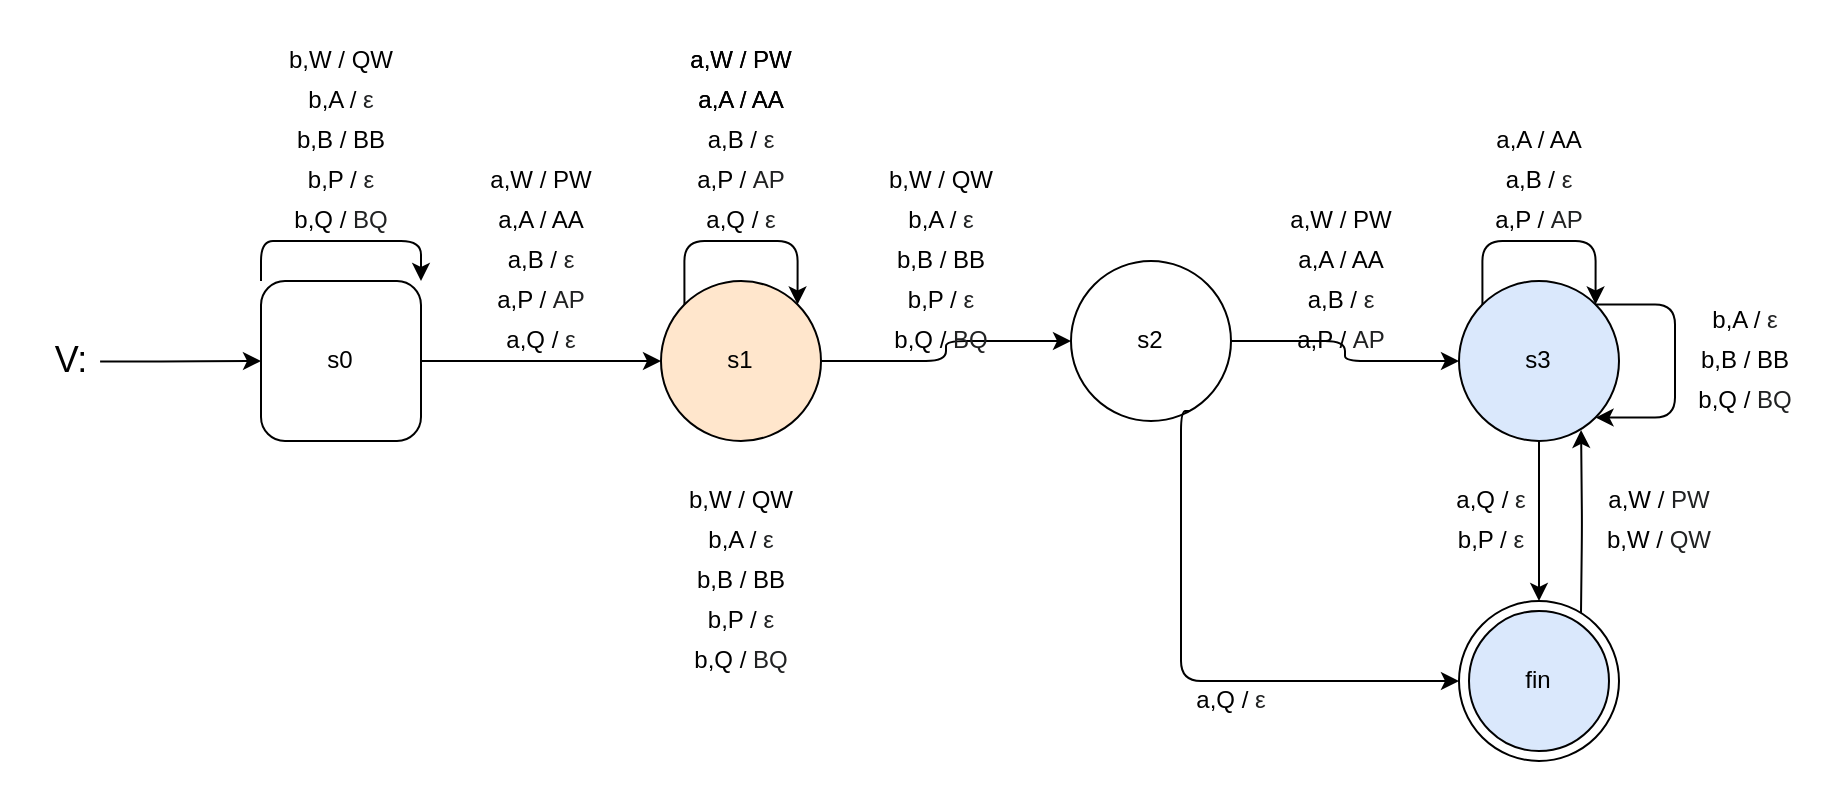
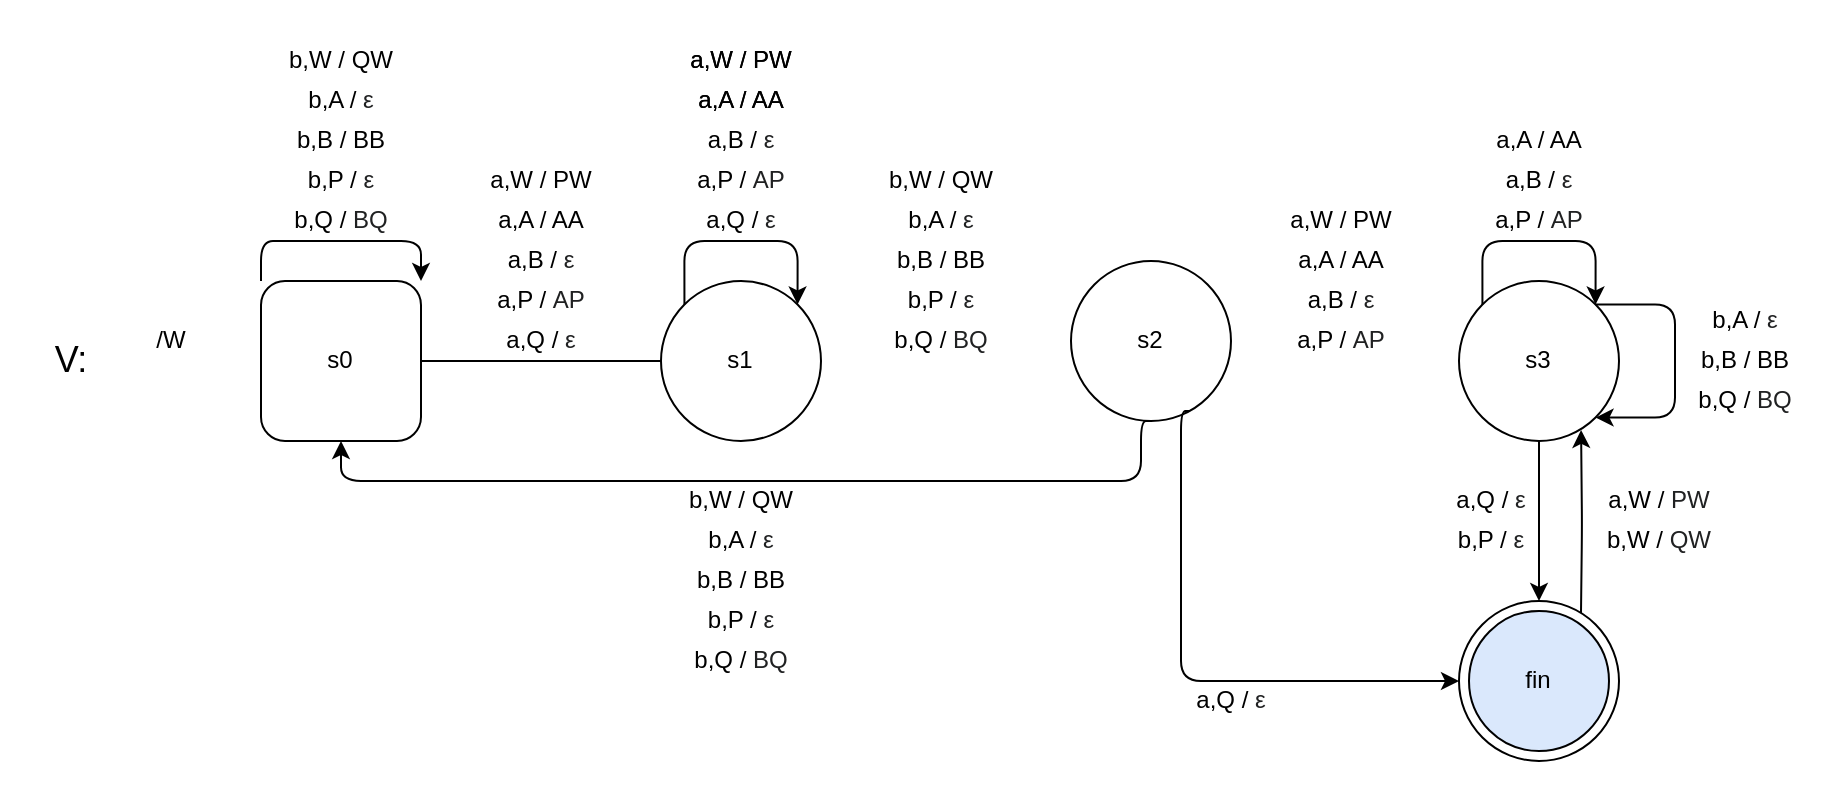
  <mxCell id="0" />
  <mxCell id="1" parent="0" />
  <mxCell id="2" value="&lt;font style=&quot;font-size: 18px&quot;&gt;V:&lt;/font&gt;" style="text;html=1;align=center;verticalAlign=middle;resizable=0;points=[];autosize=1;" parent="1" vertex="1"><mxGeometry x="20" y="170" width="30" height="20" as="geometry" /></mxCell>
  <mxCell id="3" value="s0" style="whiteSpace=wrap;html=1;aspect=fixed;rounded=1;" parent="1" vertex="1"><mxGeometry x="130" y="140" width="80" height="80" as="geometry" /></mxCell>
  <mxCell id="4" value="" style="ellipse;whiteSpace=wrap;html=1;aspect=fixed;" parent="1" vertex="1"><mxGeometry x="729" y="300" width="80" height="80" as="geometry" /></mxCell>
- <mxCell id="5" value="" style="endArrow=classic;html=1;entryX=0;entryY=0.5;entryDx=0;entryDy=0;exitX=0.985;exitY=0.511;exitDx=0;exitDy=0;exitPerimeter=0;edgeStyle=orthogonalEdgeStyle;" parent="1" source="2" target="3" edge="1"><mxGeometry width="50" height="50" relative="1" as="geometry"><mxPoint x="60" y="180" as="sourcePoint" /><mxPoint x="110" y="200" as="targetPoint" /></mxGeometry></mxCell>
+ <mxCell id="6" value="/W" style="text;html=1;align=center;verticalAlign=middle;resizable=0;points=[];autosize=1;" parent="1" vertex="1"><mxGeometry x="70" y="160" width="30" height="20" as="geometry" /></mxCell>
  <mxCell id="7" value="fin" style="ellipse;whiteSpace=wrap;html=1;aspect=fixed;fillColor=#dae8fc;" parent="1" vertex="1"><mxGeometry x="734" y="305" width="70" height="70" as="geometry" /></mxCell>
- <mxCell id="8" value="s1" style="ellipse;whiteSpace=wrap;html=1;aspect=fixed;fillColor=#ffe6cc;" parent="1" vertex="1"><mxGeometry x="330" y="140" width="80" height="80" as="geometry" /></mxCell>
+ <mxCell id="8" value="s1" style="ellipse;whiteSpace=wrap;html=1;aspect=fixed;" parent="1" vertex="1"><mxGeometry x="330" y="140" width="80" height="80" as="geometry" /></mxCell>
  <mxCell id="9" value="s2" style="ellipse;whiteSpace=wrap;html=1;aspect=fixed;" parent="1" vertex="1"><mxGeometry x="535" y="130" width="80" height="80" as="geometry" /></mxCell>
- <mxCell id="10" value="s3" style="ellipse;whiteSpace=wrap;html=1;aspect=fixed;fillColor=#dae8fc;" parent="1" vertex="1"><mxGeometry x="729" y="140" width="80" height="80" as="geometry" /></mxCell>
- <mxCell id="11" value="" style="endArrow=classic;html=1;edgeStyle=orthogonalEdgeStyle;exitX=1;exitY=0.5;exitDx=0;exitDy=0;entryX=0;entryY=0.5;entryDx=0;entryDy=0;" parent="1" source="3" target="8" edge="1"><mxGeometry width="50" height="50" relative="1" as="geometry"><mxPoint x="240" y="170" as="sourcePoint" /><mxPoint x="290" y="180" as="targetPoint" /></mxGeometry></mxCell>
- <mxCell id="12" value="" style="endArrow=classic;html=1;edgeStyle=orthogonalEdgeStyle;entryX=0;entryY=0.5;entryDx=0;entryDy=0;exitX=1;exitY=0.5;exitDx=0;exitDy=0;" parent="1" source="9" target="10" edge="1"><mxGeometry width="50" height="50" relative="1" as="geometry"><mxPoint x="620" y="170" as="sourcePoint" /><mxPoint x="670" y="120" as="targetPoint" /></mxGeometry></mxCell>
+ <mxCell id="10" value="s3" style="ellipse;whiteSpace=wrap;html=1;aspect=fixed;" parent="1" vertex="1"><mxGeometry x="729" y="140" width="80" height="80" as="geometry" /></mxCell>
+ <mxCell id="11" value="" style="endArrow=none;html=1;edgeStyle=orthogonalEdgeStyle;exitX=1;exitY=0.5;exitDx=0;exitDy=0;entryX=0;entryY=0.5;entryDx=0;entryDy=0;" parent="1" source="3" target="8" edge="1"><mxGeometry width="50" height="50" relative="1" as="geometry"><mxPoint x="240" y="170" as="sourcePoint" /><mxPoint x="290" y="180" as="targetPoint" /></mxGeometry></mxCell>
  <mxCell id="13" value="" style="endArrow=classic;html=1;edgeStyle=orthogonalEdgeStyle;exitX=0.5;exitY=1;exitDx=0;exitDy=0;entryX=0.5;entryY=0;entryDx=0;entryDy=0;" parent="1" source="10" target="4" edge="1"><mxGeometry width="50" height="50" relative="1" as="geometry"><mxPoint x="729" y="290" as="sourcePoint" /><mxPoint x="779" y="240" as="targetPoint" /></mxGeometry></mxCell>
  <mxCell id="14" value="" style="endArrow=classic;html=1;edgeStyle=orthogonalEdgeStyle;exitX=0;exitY=0;exitDx=0;exitDy=0;entryX=1;entryY=0;entryDx=0;entryDy=0;" parent="1" source="8" target="8" edge="1"><mxGeometry width="50" height="50" relative="1" as="geometry"><mxPoint x="300" y="280" as="sourcePoint" /><mxPoint x="398" y="208" as="targetPoint" /><Array as="points"><mxPoint x="342" y="120" /><mxPoint x="398" y="120" /></Array></mxGeometry></mxCell>
- <mxCell id="15" value="" style="endArrow=classic;html=1;edgeStyle=orthogonalEdgeStyle;exitX=1;exitY=0.5;exitDx=0;exitDy=0;entryX=0;entryY=0.5;entryDx=0;entryDy=0;" parent="1" source="8" target="9" edge="1"><mxGeometry width="50" height="50" relative="1" as="geometry"><mxPoint x="414" y="230" as="sourcePoint" /><mxPoint x="464" y="180" as="targetPoint" /></mxGeometry></mxCell>
  <mxCell id="16" value="" style="endArrow=classic;html=1;edgeStyle=orthogonalEdgeStyle;exitX=0;exitY=0;exitDx=0;exitDy=0;entryX=1;entryY=0;entryDx=0;entryDy=0;" parent="1" source="10" target="10" edge="1"><mxGeometry width="50" height="50" relative="1" as="geometry"><mxPoint x="649" y="120" as="sourcePoint" /><mxPoint x="699" y="70" as="targetPoint" /><Array as="points"><mxPoint x="741" y="120" /><mxPoint x="797" y="120" /></Array></mxGeometry></mxCell>
  <mxCell id="17" value="" style="endArrow=classic;html=1;edgeStyle=orthogonalEdgeStyle;exitX=0;exitY=0;exitDx=0;exitDy=0;entryX=1;entryY=0;entryDx=0;entryDy=0;" parent="1" source="3" target="3" edge="1"><mxGeometry width="50" height="50" relative="1" as="geometry"><mxPoint x="190" y="250" as="sourcePoint" /><mxPoint x="198" y="208" as="targetPoint" /><Array as="points"><mxPoint x="142" y="120" /><mxPoint x="198" y="120" /></Array></mxGeometry></mxCell>
  <mxCell id="18" value="a,W / PW" style="text;html=1;align=center;verticalAlign=middle;resizable=0;points=[];autosize=1;" parent="1" vertex="1"><mxGeometry x="235" y="80" width="70" height="20" as="geometry" /></mxCell>
  <mxCell id="19" value="a,B / &lt;span style=&quot;color: rgb(32 , 33 , 34) ; text-align: left&quot;&gt;ε&lt;/span&gt;" style="text;html=1;align=center;verticalAlign=middle;resizable=0;points=[];autosize=1;" parent="1" vertex="1"><mxGeometry x="245" y="120" width="50" height="20" as="geometry" /></mxCell>
  <mxCell id="20" value="b,W / QW" style="text;html=1;align=center;verticalAlign=middle;resizable=0;points=[];autosize=1;" parent="1" vertex="1"><mxGeometry x="135" y="20" width="70" height="20" as="geometry" /></mxCell>
  <mxCell id="21" value="b,B / BB" style="text;html=1;align=center;verticalAlign=middle;resizable=0;points=[];autosize=1;" parent="1" vertex="1"><mxGeometry x="140" y="60" width="60" height="20" as="geometry" /></mxCell>
+ <mxCell id="22" value="" style="endArrow=classic;html=1;edgeStyle=orthogonalEdgeStyle;exitX=0.5;exitY=1;exitDx=0;exitDy=0;entryX=0.5;entryY=1;entryDx=0;entryDy=0;" parent="1" source="9" target="3" edge="1"><mxGeometry width="50" height="50" relative="1" as="geometry"><mxPoint x="458.716" y="228.284" as="sourcePoint" /><mxPoint x="515" y="228" as="targetPoint" /><Array as="points"><mxPoint x="570" y="240" /><mxPoint x="170" y="240" /></Array></mxGeometry></mxCell>
  <mxCell id="23" value="a,A / AA" style="text;html=1;align=center;verticalAlign=middle;resizable=0;points=[];autosize=1;" parent="1" vertex="1"><mxGeometry x="240" y="100" width="60" height="20" as="geometry" /></mxCell>
  <mxCell id="24" value="b,A / &lt;span style=&quot;color: rgb(32 , 33 , 34) ; text-align: left&quot;&gt;ε&lt;/span&gt;" style="text;html=1;align=center;verticalAlign=middle;resizable=0;points=[];autosize=1;" parent="1" vertex="1"><mxGeometry x="145" y="40" width="50" height="20" as="geometry" /></mxCell>
  <mxCell id="25" value="" style="endArrow=classic;html=1;edgeStyle=orthogonalEdgeStyle;exitX=1;exitY=0;exitDx=0;exitDy=0;entryX=1;entryY=1;entryDx=0;entryDy=0;" parent="1" source="10" target="10" edge="1"><mxGeometry width="50" height="50" relative="1" as="geometry"><mxPoint x="810" y="152" as="sourcePoint" /><mxPoint x="810" y="208" as="targetPoint" /><Array as="points"><mxPoint x="837" y="152" /><mxPoint x="837" y="208" /></Array></mxGeometry></mxCell>
  <mxCell id="26" value="b,P /&amp;nbsp;&lt;span style=&quot;color: rgb(32 , 33 , 34) ; text-align: left&quot;&gt;ε&lt;/span&gt;" style="text;html=1;align=center;verticalAlign=middle;resizable=0;points=[];autosize=1;" parent="1" vertex="1"><mxGeometry x="145" y="80" width="50" height="20" as="geometry" /></mxCell>
  <mxCell id="27" value="&lt;div style=&quot;text-align: left&quot;&gt;&lt;span&gt;b,Q / &lt;font color=&quot;#202122&quot;&gt;BQ&lt;/font&gt;&lt;/span&gt;&lt;/div&gt;" style="text;html=1;align=center;verticalAlign=middle;resizable=0;points=[];autosize=1;" parent="1" vertex="1"><mxGeometry x="140" y="100" width="60" height="20" as="geometry" /></mxCell>
  <mxCell id="28" value="&lt;div style=&quot;text-align: left&quot;&gt;&lt;span&gt;a,P /&lt;font color=&quot;#202122&quot;&gt;&amp;nbsp;AP&lt;/font&gt;&lt;/span&gt;&lt;/div&gt;" style="text;html=1;align=center;verticalAlign=middle;resizable=0;points=[];autosize=1;" parent="1" vertex="1"><mxGeometry x="240" y="140" width="60" height="20" as="geometry" /></mxCell>
  <mxCell id="29" value="a,Q / &lt;span style=&quot;color: rgb(32 , 33 , 34) ; text-align: left&quot;&gt;ε&lt;/span&gt;" style="text;html=1;align=center;verticalAlign=middle;resizable=0;points=[];autosize=1;" parent="1" vertex="1"><mxGeometry x="245" y="160" width="50" height="20" as="geometry" /></mxCell>
  <mxCell id="30" value="a,W / PW" style="text;html=1;align=center;verticalAlign=middle;resizable=0;points=[];autosize=1;" parent="1" vertex="1"><mxGeometry x="335" y="20" width="70" height="20" as="geometry" /></mxCell>
  <mxCell id="31" value="a,B / &lt;span style=&quot;color: rgb(32 , 33 , 34) ; text-align: left&quot;&gt;ε&lt;/span&gt;" style="text;html=1;align=center;verticalAlign=middle;resizable=0;points=[];autosize=1;" parent="1" vertex="1"><mxGeometry x="345" y="60" width="50" height="20" as="geometry" /></mxCell>
  <mxCell id="32" value="a,A / AA" style="text;html=1;align=center;verticalAlign=middle;resizable=0;points=[];autosize=1;" parent="1" vertex="1"><mxGeometry x="340" y="40" width="60" height="20" as="geometry" /></mxCell>
  <mxCell id="33" value="&lt;div style=&quot;text-align: left&quot;&gt;&lt;span&gt;a,P /&lt;font color=&quot;#202122&quot;&gt;&amp;nbsp;AP&lt;/font&gt;&lt;/span&gt;&lt;/div&gt;" style="text;html=1;align=center;verticalAlign=middle;resizable=0;points=[];autosize=1;" parent="1" vertex="1"><mxGeometry x="340" y="80" width="60" height="20" as="geometry" /></mxCell>
  <mxCell id="34" value="a,Q / &lt;span style=&quot;color: rgb(32 , 33 , 34) ; text-align: left&quot;&gt;ε&lt;/span&gt;" style="text;html=1;align=center;verticalAlign=middle;resizable=0;points=[];autosize=1;" parent="1" vertex="1"><mxGeometry x="345" y="100" width="50" height="20" as="geometry" /></mxCell>
  <mxCell id="35" value="b,W / QW" style="text;html=1;align=center;verticalAlign=middle;resizable=0;points=[];autosize=1;" parent="1" vertex="1"><mxGeometry x="335" y="240" width="70" height="20" as="geometry" /></mxCell>
  <mxCell id="36" value="b,B / BB" style="text;html=1;align=center;verticalAlign=middle;resizable=0;points=[];autosize=1;" parent="1" vertex="1"><mxGeometry x="340" y="280" width="60" height="20" as="geometry" /></mxCell>
  <mxCell id="37" value="b,A / &lt;span style=&quot;color: rgb(32 , 33 , 34) ; text-align: left&quot;&gt;ε&lt;/span&gt;" style="text;html=1;align=center;verticalAlign=middle;resizable=0;points=[];autosize=1;" parent="1" vertex="1"><mxGeometry x="345" y="260" width="50" height="20" as="geometry" /></mxCell>
  <mxCell id="38" value="b,P /&amp;nbsp;&lt;span style=&quot;color: rgb(32 , 33 , 34) ; text-align: left&quot;&gt;ε&lt;/span&gt;" style="text;html=1;align=center;verticalAlign=middle;resizable=0;points=[];autosize=1;" parent="1" vertex="1"><mxGeometry x="345" y="300" width="50" height="20" as="geometry" /></mxCell>
  <mxCell id="39" value="&lt;div style=&quot;text-align: left&quot;&gt;&lt;span&gt;b,Q / &lt;font color=&quot;#202122&quot;&gt;BQ&lt;/font&gt;&lt;/span&gt;&lt;/div&gt;" style="text;html=1;align=center;verticalAlign=middle;resizable=0;points=[];autosize=1;" parent="1" vertex="1"><mxGeometry x="340" y="320" width="60" height="20" as="geometry" /></mxCell>
  <mxCell id="40" value="b,W / QW" style="text;html=1;align=center;verticalAlign=middle;resizable=0;points=[];autosize=1;" parent="1" vertex="1"><mxGeometry x="435" y="80" width="70" height="20" as="geometry" /></mxCell>
  <mxCell id="41" value="b,B / BB" style="text;html=1;align=center;verticalAlign=middle;resizable=0;points=[];autosize=1;" parent="1" vertex="1"><mxGeometry x="440" y="120" width="60" height="20" as="geometry" /></mxCell>
  <mxCell id="42" value="b,A / &lt;span style=&quot;color: rgb(32 , 33 , 34) ; text-align: left&quot;&gt;ε&lt;/span&gt;" style="text;html=1;align=center;verticalAlign=middle;resizable=0;points=[];autosize=1;" parent="1" vertex="1"><mxGeometry x="445" y="100" width="50" height="20" as="geometry" /></mxCell>
  <mxCell id="43" value="b,P /&amp;nbsp;&lt;span style=&quot;color: rgb(32 , 33 , 34) ; text-align: left&quot;&gt;ε&lt;/span&gt;" style="text;html=1;align=center;verticalAlign=middle;resizable=0;points=[];autosize=1;" parent="1" vertex="1"><mxGeometry x="445" y="140" width="50" height="20" as="geometry" /></mxCell>
  <mxCell id="44" value="&lt;div style=&quot;text-align: left&quot;&gt;&lt;span&gt;b,Q / &lt;font color=&quot;#202122&quot;&gt;BQ&lt;/font&gt;&lt;/span&gt;&lt;/div&gt;" style="text;html=1;align=center;verticalAlign=middle;resizable=0;points=[];autosize=1;" parent="1" vertex="1"><mxGeometry x="440" y="160" width="60" height="20" as="geometry" /></mxCell>
  <mxCell id="45" value="a,W / PW" style="text;html=1;align=center;verticalAlign=middle;resizable=0;points=[];autosize=1;" parent="1" vertex="1"><mxGeometry x="335" y="20" width="70" height="20" as="geometry" /></mxCell>
  <mxCell id="46" value="a,A / AA" style="text;html=1;align=center;verticalAlign=middle;resizable=0;points=[];autosize=1;" parent="1" vertex="1"><mxGeometry x="340" y="40" width="60" height="20" as="geometry" /></mxCell>
  <mxCell id="47" value="a,B / &lt;span style=&quot;color: rgb(32 , 33 , 34) ; text-align: left&quot;&gt;ε&lt;/span&gt;" style="text;html=1;align=center;verticalAlign=middle;resizable=0;points=[];autosize=1;" parent="1" vertex="1"><mxGeometry x="645" y="140" width="50" height="20" as="geometry" /></mxCell>
  <mxCell id="48" value="&lt;div style=&quot;text-align: left&quot;&gt;&lt;span&gt;a,P /&lt;font color=&quot;#202122&quot;&gt;&amp;nbsp;AP&lt;/font&gt;&lt;/span&gt;&lt;/div&gt;" style="text;html=1;align=center;verticalAlign=middle;resizable=0;points=[];autosize=1;" parent="1" vertex="1"><mxGeometry x="640" y="160" width="60" height="20" as="geometry" /></mxCell>
  <mxCell id="49" value="a,Q / &lt;span style=&quot;color: rgb(32 , 33 , 34) ; text-align: left&quot;&gt;ε&lt;/span&gt;" style="text;html=1;align=center;verticalAlign=middle;resizable=0;points=[];autosize=1;" parent="1" vertex="1"><mxGeometry x="590" y="340" width="50" height="20" as="geometry" /></mxCell>
  <mxCell id="50" value="a,W / PW" style="text;html=1;align=center;verticalAlign=middle;resizable=0;points=[];autosize=1;" parent="1" vertex="1"><mxGeometry x="635" y="100" width="70" height="20" as="geometry" /></mxCell>
  <mxCell id="51" value="a,A / AA" style="text;html=1;align=center;verticalAlign=middle;resizable=0;points=[];autosize=1;" parent="1" vertex="1"><mxGeometry x="640" y="120" width="60" height="20" as="geometry" /></mxCell>
  <mxCell id="52" value="" style="endArrow=classic;html=1;edgeStyle=orthogonalEdgeStyle;entryX=0;entryY=0.5;entryDx=0;entryDy=0;exitX=0.744;exitY=0.937;exitDx=0;exitDy=0;exitPerimeter=0;" parent="1" source="9" edge="1"><mxGeometry width="50" height="50" relative="1" as="geometry"><mxPoint x="589" y="220" as="sourcePoint" /><mxPoint x="729" y="340" as="targetPoint" /><Array as="points"><mxPoint x="590" y="340" /></Array></mxGeometry></mxCell>
  <mxCell id="53" value="a,B / &lt;span style=&quot;color: rgb(32 , 33 , 34) ; text-align: left&quot;&gt;ε&lt;/span&gt;" style="text;html=1;align=center;verticalAlign=middle;resizable=0;points=[];autosize=1;" parent="1" vertex="1"><mxGeometry x="744" y="80" width="50" height="20" as="geometry" /></mxCell>
  <mxCell id="54" value="&lt;div style=&quot;text-align: left&quot;&gt;&lt;span&gt;a,P /&lt;font color=&quot;#202122&quot;&gt;&amp;nbsp;AP&lt;/font&gt;&lt;/span&gt;&lt;/div&gt;" style="text;html=1;align=center;verticalAlign=middle;resizable=0;points=[];autosize=1;" parent="1" vertex="1"><mxGeometry x="739" y="100" width="60" height="20" as="geometry" /></mxCell>
  <mxCell id="55" value="a,A / AA" style="text;html=1;align=center;verticalAlign=middle;resizable=0;points=[];autosize=1;" parent="1" vertex="1"><mxGeometry x="739" y="60" width="60" height="20" as="geometry" /></mxCell>
  <mxCell id="56" value="b,B / BB" style="text;html=1;align=center;verticalAlign=middle;resizable=0;points=[];autosize=1;" parent="1" vertex="1"><mxGeometry x="842" y="170" width="60" height="20" as="geometry" /></mxCell>
  <mxCell id="57" value="b,A / &lt;span style=&quot;color: rgb(32 , 33 , 34) ; text-align: left&quot;&gt;ε&lt;/span&gt;" style="text;html=1;align=center;verticalAlign=middle;resizable=0;points=[];autosize=1;" parent="1" vertex="1"><mxGeometry x="847" y="150" width="50" height="20" as="geometry" /></mxCell>
  <mxCell id="58" value="&lt;div style=&quot;text-align: left&quot;&gt;&lt;span&gt;b,Q / &lt;font color=&quot;#202122&quot;&gt;BQ&lt;/font&gt;&lt;/span&gt;&lt;/div&gt;" style="text;html=1;align=center;verticalAlign=middle;resizable=0;points=[];autosize=1;" parent="1" vertex="1"><mxGeometry x="842" y="190" width="60" height="20" as="geometry" /></mxCell>
  <mxCell id="59" value="a,Q / &lt;span style=&quot;color: rgb(32 , 33 , 34) ; text-align: left&quot;&gt;ε&lt;/span&gt;" style="text;html=1;align=center;verticalAlign=middle;resizable=0;points=[];autosize=1;" parent="1" vertex="1"><mxGeometry x="720" y="240" width="50" height="20" as="geometry" /></mxCell>
  <mxCell id="60" value="b,P / &lt;span style=&quot;color: rgb(32 , 33 , 34) ; text-align: left&quot;&gt;ε&lt;/span&gt;" style="text;html=1;align=center;verticalAlign=middle;resizable=0;points=[];autosize=1;" parent="1" vertex="1"><mxGeometry x="720" y="260" width="50" height="20" as="geometry" /></mxCell>
  <mxCell id="61" value="" style="endArrow=classic;html=1;edgeStyle=orthogonalEdgeStyle;entryX=0.763;entryY=0.931;entryDx=0;entryDy=0;entryPerimeter=0;" parent="1" target="10" edge="1"><mxGeometry width="50" height="50" relative="1" as="geometry"><mxPoint x="790" y="306" as="sourcePoint" /><mxPoint x="790" y="220" as="targetPoint" /><Array as="points" /></mxGeometry></mxCell>
  <mxCell id="62" value="&lt;div style=&quot;text-align: left&quot;&gt;&lt;span&gt;a,W / &lt;font color=&quot;#202122&quot;&gt;PW&lt;/font&gt;&lt;/span&gt;&lt;/div&gt;" style="text;html=1;align=center;verticalAlign=middle;resizable=0;points=[];autosize=1;" parent="1" vertex="1"><mxGeometry x="794" y="240" width="70" height="20" as="geometry" /></mxCell>
  <mxCell id="63" value="&lt;div style=&quot;text-align: left&quot;&gt;&lt;span&gt;b,W / &lt;font color=&quot;#202122&quot;&gt;QW&lt;/font&gt;&lt;/span&gt;&lt;/div&gt;" style="text;html=1;align=center;verticalAlign=middle;resizable=0;points=[];autosize=1;" parent="1" vertex="1"><mxGeometry x="794" y="260" width="70" height="20" as="geometry" /></mxCell>
